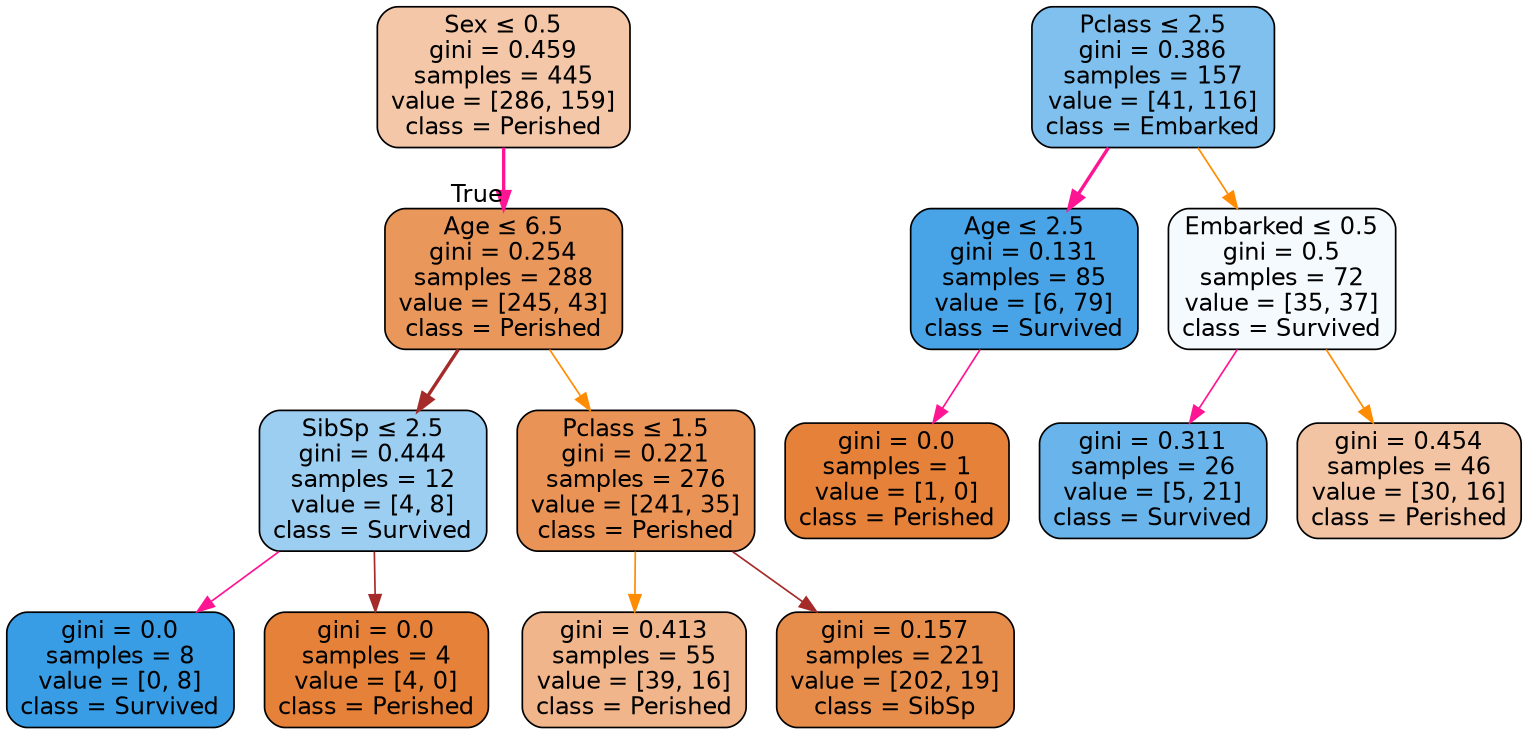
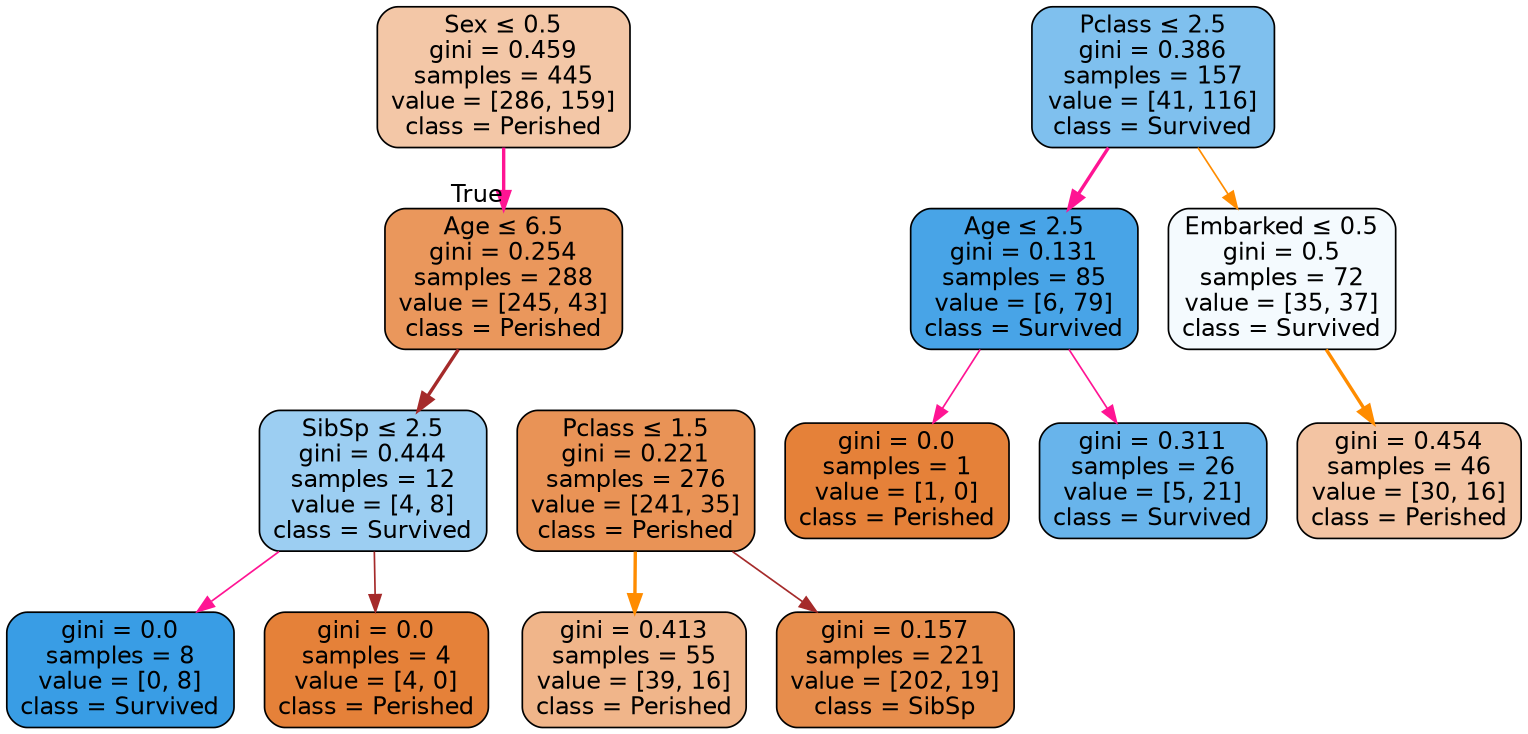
  digraph {
    node [color=black fillcolor="#e58139" fontname=helvetica shape=box style="filled, rounded"]
    edge [color=deeppink fontname=helvetica style=solid]
    n1 [fillcolor="#f3c7a7" label=<Sex &le; 0.5<br/>gini = 0.459<br/>samples = 445<br/>value = [286, 159]<br/>class = Perished>]
    n2 [fillcolor="#ea975c" label=<Age &le; 6.5<br/>gini = 0.254<br/>samples = 288<br/>value = [245, 43]<br/>class = Perished>]
    n3 [fillcolor="#9ccef2" label=<SibSp &le; 2.5<br/>gini = 0.444<br/>samples = 12<br/>value = [4, 8]<br/>class = Survived>]
    n4 [fillcolor="#e99356" label=<Pclass &le; 1.5<br/>gini = 0.221<br/>samples = 276<br/>value = [241, 35]<br/>class = Perished>]
-   n5 [fillcolor="#7fc0ee" label=<Pclass &le; 2.5<br/>gini = 0.386<br/>samples = 157<br/>value = [41, 116]<br/>class = Embarked>]
+   n5 [fillcolor="#7fc0ee" label=<Pclass &le; 2.5<br/>gini = 0.386<br/>samples = 157<br/>value = [41, 116]<br/>class = Survived>]
    n6 [fillcolor="#48a4e7" label=<Age &le; 2.5<br/>gini = 0.131<br/>samples = 85<br/>value = [6, 79]<br/>class = Survived>]
    n7 [fillcolor="#f4fafe" label=<Embarked &le; 0.5<br/>gini = 0.5<br/>samples = 72<br/>value = [35, 37]<br/>class = Survived>]
    n8 [fillcolor="#399de5" label=<gini = 0.0<br/>samples = 8<br/>value = [0, 8]<br/>class = Survived>]
    n9 [label=<gini = 0.0<br/>samples = 4<br/>value = [4, 0]<br/>class = Perished>]
    n10 [fillcolor="#f0b58a" label=<gini = 0.413<br/>samples = 55<br/>value = [39, 16]<br/>class = Perished>]
    n11 [fillcolor="#e78d4c" label=<gini = 0.157<br/>samples = 221<br/>value = [202, 19]<br/>class = SibSp>]
    n12 [label=<gini = 0.0<br/>samples = 1<br/>value = [1, 0]<br/>class = Perished>]
    n13 [fillcolor="#f3c4a3" label=<gini = 0.454<br/>samples = 46<br/>value = [30, 16]<br/>class = Perished>]
    n14 [fillcolor="#68b4eb" label=<gini = 0.311<br/>samples = 26<br/>value = [5, 21]<br/>class = Survived>]
    n1 -> n2 [headlabel=True labelangle=45 labeldistance=2.5 style=bold]
    n2 -> n3 [color=brown style=bold]
-   n2 -> n4 [color=darkorange]
    n3 -> n8
    n3 -> n9 [color=brown]
-   n4 -> n10 [color=darkorange]
+   n4 -> n10 [color=darkorange style=bold]
    n4 -> n11 [color=brown]
    n5 -> n6 [style=bold]
    n5 -> n7 [color=darkorange]
    n6 -> n12
-   n7 -> n13 [color=darkorange]
-   n7 -> n14
+   n7 -> n13 [color=darkorange style=bold]
+   n6 -> n14
  }
